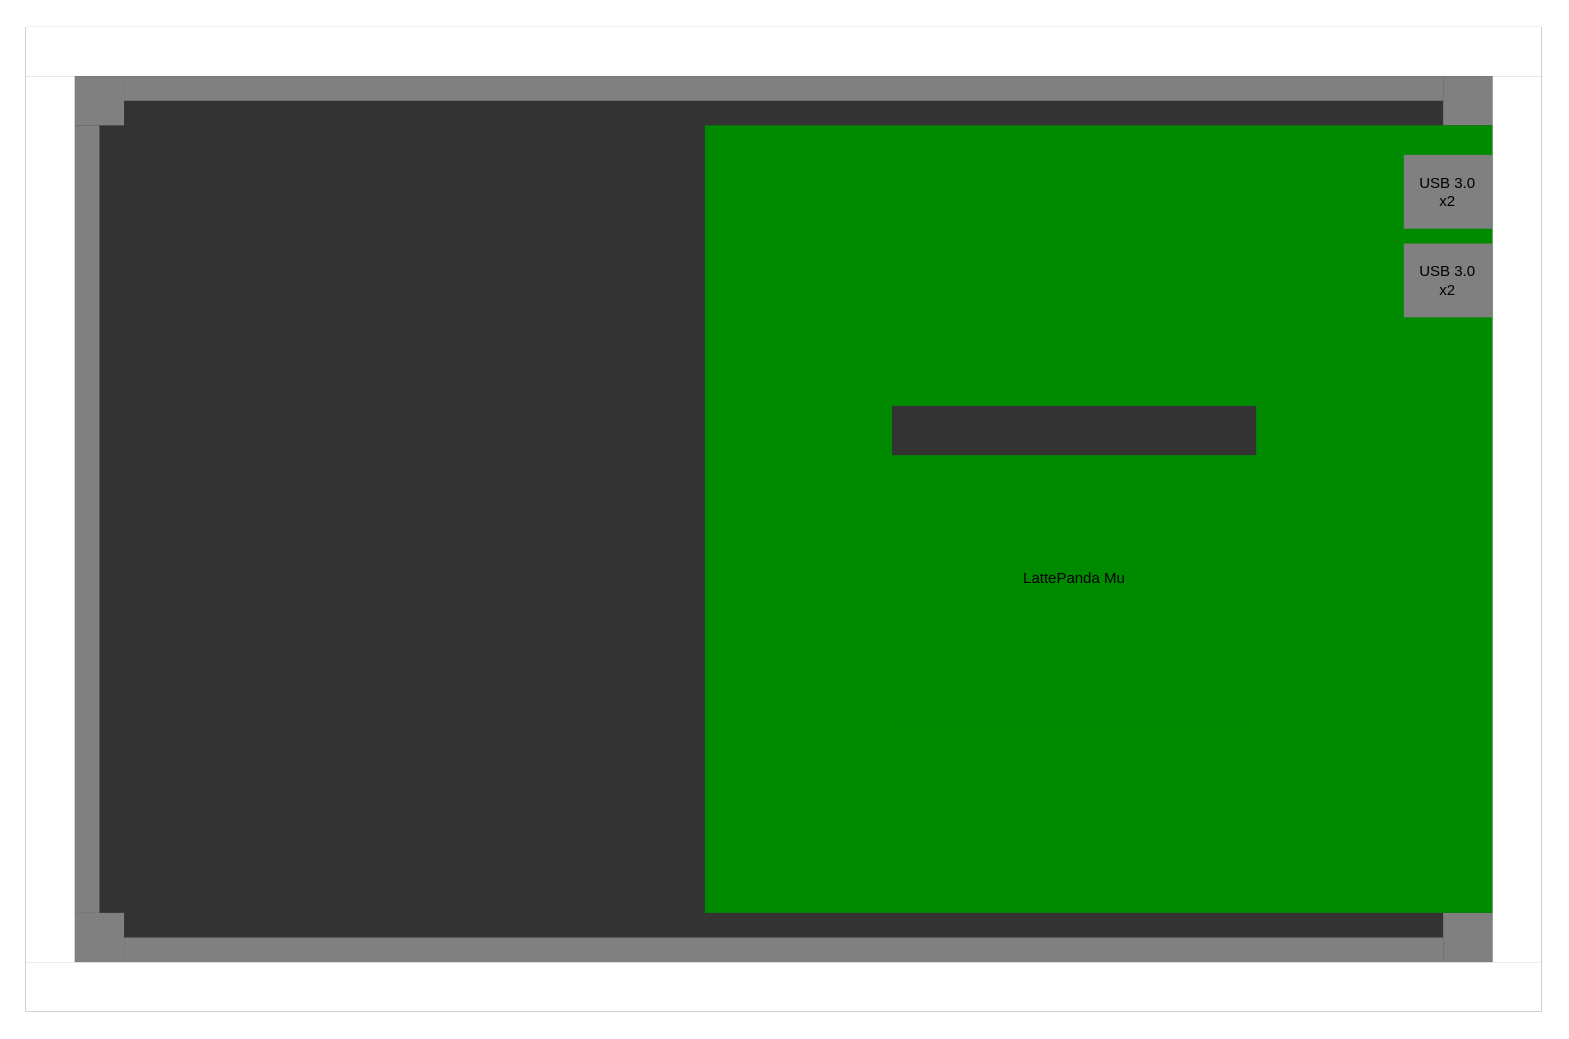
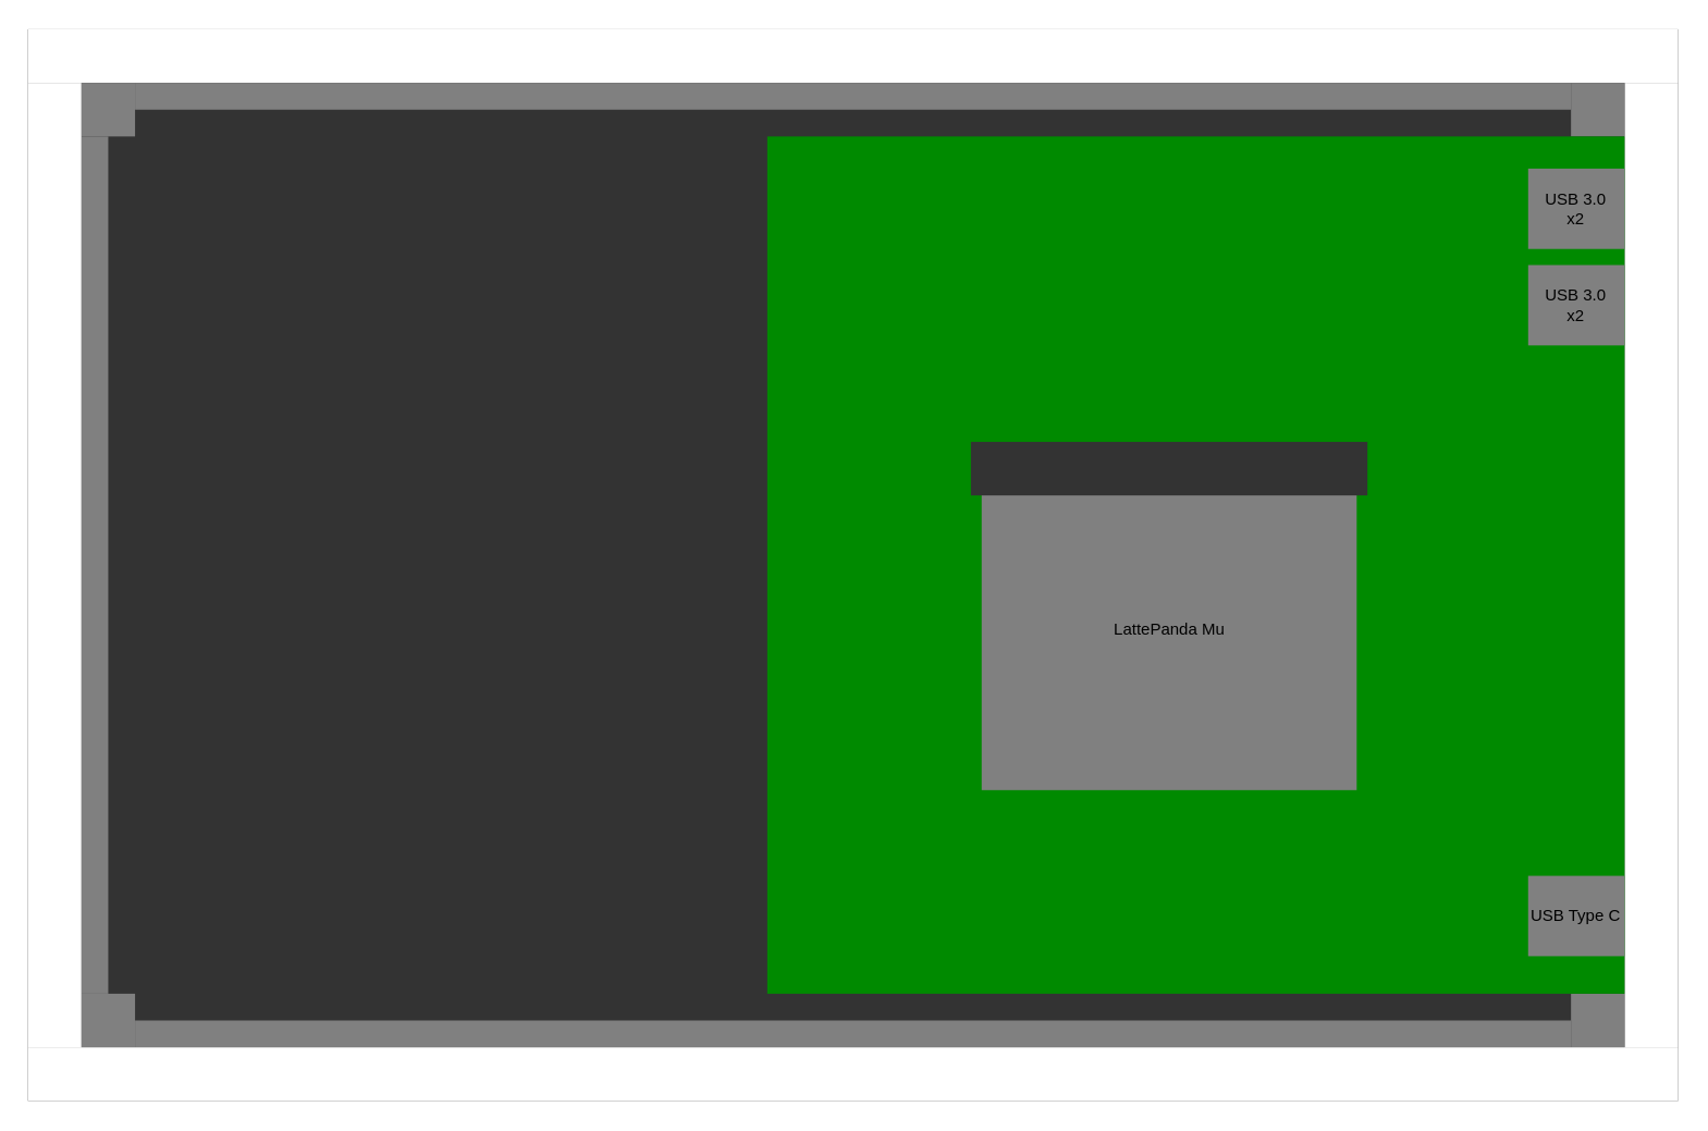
  <mxCell id="0" />
  <mxCell id="1" parent="0" />
  <mxCell id="2" value="" style="rounded=0;whiteSpace=wrap;html=1;strokeColor=none;fillColor=#333333;movable=0;resizable=0;rotatable=0;deletable=0;editable=0;locked=1;connectable=0;" vertex="1" parent="1"><mxGeometry x="20" y="21" width="1212.596" height="787.4" as="geometry" /></mxCell>
  <mxCell id="3" value="" style="rounded=0;whiteSpace=wrap;html=1;strokeColor=none;fillColor=#ffffff;movable=0;resizable=0;rotatable=0;deletable=0;editable=0;locked=1;connectable=0;" vertex="1" parent="1"><mxGeometry y="21" width="1212.596" height="39.37" as="geometry" x="20" /></mxCell>
  <mxCell id="4" value="" style="rounded=0;whiteSpace=wrap;html=1;strokeColor=none;fillColor=#ffffff;movable=0;resizable=0;rotatable=0;deletable=0;editable=0;locked=1;connectable=0;" vertex="1" parent="1"><mxGeometry x="20.002" y="769.033" width="1212.596" height="39.37" as="geometry" /></mxCell>
  <mxCell id="5" value="" style="rounded=0;whiteSpace=wrap;html=1;strokeColor=none;fillColor=#ffffff;movable=0;resizable=0;rotatable=0;deletable=0;editable=0;locked=1;connectable=0;" vertex="1" parent="1"><mxGeometry y="60.37" width="39.37" height="708.66" as="geometry" x="20" /></mxCell>
  <mxCell id="6" value="" style="rounded=0;whiteSpace=wrap;html=1;strokeColor=none;fillColor=#ffffff;" vertex="1" parent="1"><mxGeometry x="1193.223" y="60.372" width="39.37" height="708.66" as="geometry" /></mxCell>
  <mxCell id="7" value="" style="rounded=0;whiteSpace=wrap;html=1;strokeColor=none;fillColor=#808080;movable=0;resizable=0;rotatable=0;deletable=0;editable=0;locked=1;connectable=0;" vertex="1" parent="1"><mxGeometry x="59.37" y="60.37" width="39.37" height="39.37" as="geometry" /></mxCell>
  <mxCell id="8" value="" style="rounded=0;whiteSpace=wrap;html=1;strokeColor=none;fillColor=#808080;movable=0;resizable=0;rotatable=0;deletable=0;editable=0;locked=1;connectable=0;" vertex="1" parent="1"><mxGeometry x="59.367" y="729.657" width="39.37" height="39.37" as="geometry" /></mxCell>
  <mxCell id="9" value="" style="rounded=0;whiteSpace=wrap;html=1;strokeColor=none;fillColor=#808080;movable=0;resizable=0;rotatable=0;deletable=0;editable=0;locked=1;connectable=0;" vertex="1" parent="1"><mxGeometry x="1153.854" y="729.654" width="39.37" height="39.37" as="geometry" /></mxCell>
  <mxCell id="10" value="" style="rounded=0;whiteSpace=wrap;html=1;strokeColor=none;fillColor=#808080;movable=0;resizable=0;rotatable=0;deletable=0;editable=0;locked=1;connectable=0;" vertex="1" parent="1"><mxGeometry x="1153.851" y="60.371" width="39.37" height="39.37" as="geometry" /></mxCell>
  <mxCell id="11" value="" style="rounded=0;whiteSpace=wrap;html=1;strokeColor=none;fillColor=#808080;movable=0;resizable=0;rotatable=0;deletable=0;editable=0;locked=1;connectable=0;" vertex="1" parent="1"><mxGeometry x="98.74" y="60.37" width="1055.12" height="19.69" as="geometry" /></mxCell>
  <mxCell id="12" value="" style="rounded=0;whiteSpace=wrap;html=1;strokeColor=none;fillColor=#808080;movable=1;resizable=1;rotatable=1;deletable=1;editable=1;locked=0;connectable=1;" vertex="1" parent="1"><mxGeometry x="98.74" y="749.34" width="1055.116" height="19.69" as="geometry" /></mxCell>
  <mxCell id="13" value="" style="rounded=0;whiteSpace=wrap;html=1;strokeColor=none;fillColor=#808080;movable=0;resizable=0;rotatable=0;deletable=0;editable=0;locked=1;connectable=0;" vertex="1" parent="1"><mxGeometry x="59.367" y="99.737" width="19.68" height="629.92" as="geometry" /></mxCell>
  <mxCell id="14" value="" style="rounded=0;whiteSpace=wrap;html=1;fillColor=#008a00;fontColor=#ffffff;strokeColor=none;movable=0;resizable=0;rotatable=0;deletable=0;editable=0;locked=1;connectable=0;" vertex="1" parent="1"><mxGeometry x="563.3" y="99.74" width="629.92" height="629.92" as="geometry" /></mxCell>
  <mxCell id="15" value="USB 3.0&lt;div&gt;x2&lt;/div&gt;" style="rounded=0;whiteSpace=wrap;html=1;strokeColor=none;fillColor=#808080;" vertex="1" parent="1"><mxGeometry x="1122.36" y="123.36" width="70.866" height="59.055" as="geometry" /></mxCell>
  <mxCell id="16" value="USB 3.0&lt;div&gt;x2&lt;/div&gt;" style="rounded=0;whiteSpace=wrap;html=1;strokeColor=none;fillColor=#808080;" vertex="1" parent="1"><mxGeometry x="1122.357" y="194.227" width="70.866" height="59.055" as="geometry" /></mxCell>
  <mxCell id="17" value="" style="group" vertex="1" connectable="0" parent="1"><mxGeometry x="712.92" y="324.149" width="291.338" height="255.901" as="geometry" /></mxCell>
- <mxCell id="18" value="LattePanda Mu" style="rounded=0;whiteSpace=wrap;html=1;strokeColor=none;fillColor=#008a00;" vertex="1" parent="17"><mxGeometry x="7.87" y="19.681" width="275.59" height="236.22" as="geometry" /></mxCell>
+ <mxCell id="18" value="LattePanda Mu" style="rounded=0;whiteSpace=wrap;html=1;strokeColor=none;fillColor=#808080;" vertex="1" parent="17"><mxGeometry x="7.87" y="19.681" width="275.59" height="236.22" as="geometry" /></mxCell>
  <mxCell id="19" value="" style="rounded=0;whiteSpace=wrap;html=1;align=center;verticalAlign=middle;fontFamily=Helvetica;fontSize=12;fontColor=default;fillColor=#333333;strokeColor=none;" vertex="1" parent="17"><mxGeometry width="291.338" height="39.37" as="geometry" /></mxCell>
+ <mxCell id="20" value="USB Type C" style="rounded=0;whiteSpace=wrap;html=1;strokeColor=none;fillColor=#808080;" vertex="1" parent="1"><mxGeometry x="1122.354" y="643.044" width="70.866" height="59.055" as="geometry" /></mxCell>
